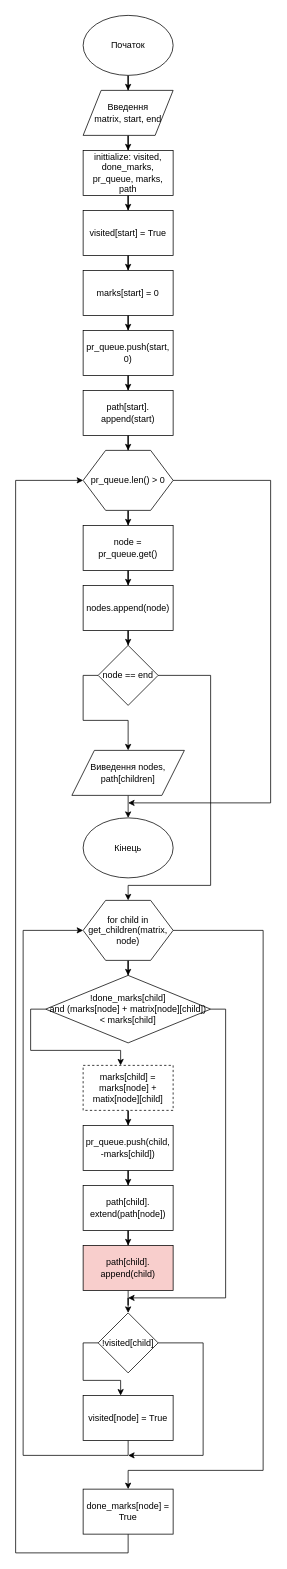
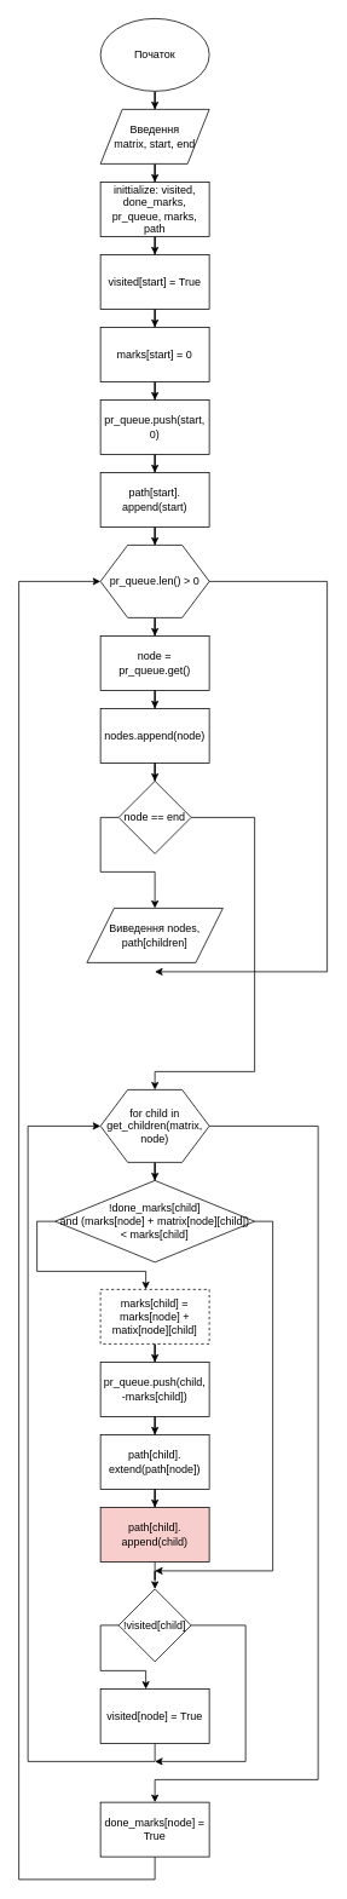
  <mxCell id="0" />
  <mxCell id="1" parent="0" />
  <mxCell id="2" value="" style="edgeStyle=orthogonalEdgeStyle;rounded=0;orthogonalLoop=1;jettySize=auto;html=1;" edge="1" parent="1" source="3" target="5"><mxGeometry relative="1" as="geometry" /></mxCell>
  <mxCell id="3" value="Початок" style="ellipse;whiteSpace=wrap;html=1;" vertex="1" parent="1"><mxGeometry x="110" y="20" width="120" height="80" as="geometry" /></mxCell>
  <mxCell id="4" value="" style="edgeStyle=orthogonalEdgeStyle;rounded=0;orthogonalLoop=1;jettySize=auto;html=1;" edge="1" parent="1" source="5" target="7"><mxGeometry relative="1" as="geometry" /></mxCell>
  <mxCell id="5" value="Введення matrix,&amp;nbsp;start, end" style="shape=parallelogram;perimeter=parallelogramPerimeter;whiteSpace=wrap;html=1;" vertex="1" parent="1"><mxGeometry x="110" y="120" width="120" height="60" as="geometry" /></mxCell>
  <mxCell id="6" value="" style="edgeStyle=orthogonalEdgeStyle;rounded=0;orthogonalLoop=1;jettySize=auto;html=1;" edge="1" parent="1" source="7" target="9"><mxGeometry relative="1" as="geometry" /></mxCell>
  <mxCell id="7" value="inittialize: visited, done_marks, pr_queue, marks, path" style="rounded=0;whiteSpace=wrap;html=1;" vertex="1" parent="1"><mxGeometry x="110" y="200" width="120" height="60" as="geometry" /></mxCell>
  <mxCell id="8" value="" style="edgeStyle=orthogonalEdgeStyle;rounded=0;orthogonalLoop=1;jettySize=auto;html=1;" edge="1" parent="1" source="9" target="11"><mxGeometry relative="1" as="geometry" /></mxCell>
  <mxCell id="9" value="visited[start] = True" style="rounded=0;whiteSpace=wrap;html=1;" vertex="1" parent="1"><mxGeometry x="110" y="280" width="120" height="60" as="geometry" /></mxCell>
  <mxCell id="10" value="" style="edgeStyle=orthogonalEdgeStyle;rounded=0;orthogonalLoop=1;jettySize=auto;html=1;" edge="1" parent="1" source="11" target="13"><mxGeometry relative="1" as="geometry" /></mxCell>
  <mxCell id="11" value="marks[start] = 0" style="rounded=0;whiteSpace=wrap;html=1;" vertex="1" parent="1"><mxGeometry x="110" y="360" width="120" height="60" as="geometry" /></mxCell>
  <mxCell id="12" value="" style="edgeStyle=orthogonalEdgeStyle;rounded=0;orthogonalLoop=1;jettySize=auto;html=1;" edge="1" parent="1" source="13" target="15"><mxGeometry relative="1" as="geometry" /></mxCell>
  <mxCell id="13" value="pr_queue.push(start, 0)" style="rounded=0;whiteSpace=wrap;html=1;" vertex="1" parent="1"><mxGeometry x="110" y="440" width="120" height="60" as="geometry" /></mxCell>
  <mxCell id="14" value="" style="edgeStyle=orthogonalEdgeStyle;rounded=0;orthogonalLoop=1;jettySize=auto;html=1;" edge="1" parent="1" source="15" target="18"><mxGeometry relative="1" as="geometry" /></mxCell>
  <mxCell id="15" value="path[start].&lt;br&gt;append(start)" style="rounded=0;whiteSpace=wrap;html=1;" vertex="1" parent="1"><mxGeometry x="110" y="520" width="120" height="60" as="geometry" /></mxCell>
  <mxCell id="16" value="" style="edgeStyle=orthogonalEdgeStyle;rounded=0;orthogonalLoop=1;jettySize=auto;html=1;" edge="1" parent="1" source="18" target="20"><mxGeometry relative="1" as="geometry" /></mxCell>
  <mxCell id="17" style="edgeStyle=orthogonalEdgeStyle;rounded=0;orthogonalLoop=1;jettySize=auto;html=1;exitX=1;exitY=0.5;exitDx=0;exitDy=0;" edge="1" parent="1" source="18"><mxGeometry relative="1" as="geometry"><mxPoint x="170" y="1070" as="targetPoint" /><Array as="points"><mxPoint x="360" y="640" /><mxPoint x="360" y="1070" /></Array></mxGeometry></mxCell>
  <mxCell id="18" value="pr_queue.len() &amp;gt; 0" style="shape=hexagon;perimeter=hexagonPerimeter2;whiteSpace=wrap;html=1;" vertex="1" parent="1"><mxGeometry x="110" y="600" width="120" height="80" as="geometry" /></mxCell>
  <mxCell id="19" value="" style="edgeStyle=orthogonalEdgeStyle;rounded=0;orthogonalLoop=1;jettySize=auto;html=1;" edge="1" parent="1" source="20" target="22"><mxGeometry relative="1" as="geometry" /></mxCell>
  <mxCell id="20" value="node = pr_queue.get()" style="rounded=0;whiteSpace=wrap;html=1;" vertex="1" parent="1"><mxGeometry x="110" y="700" width="120" height="60" as="geometry" /></mxCell>
  <mxCell id="21" value="" style="edgeStyle=orthogonalEdgeStyle;rounded=0;orthogonalLoop=1;jettySize=auto;html=1;" edge="1" parent="1" source="22" target="25"><mxGeometry relative="1" as="geometry" /></mxCell>
  <mxCell id="22" value="nodes.append(node)" style="rounded=0;whiteSpace=wrap;html=1;" vertex="1" parent="1"><mxGeometry x="110" y="780" width="120" height="60" as="geometry" /></mxCell>
  <mxCell id="23" style="edgeStyle=orthogonalEdgeStyle;rounded=0;orthogonalLoop=1;jettySize=auto;html=1;exitX=0;exitY=0.5;exitDx=0;exitDy=0;entryX=0.5;entryY=0;entryDx=0;entryDy=0;" edge="1" parent="1" source="25" target="27"><mxGeometry relative="1" as="geometry"><mxPoint x="180" y="990" as="targetPoint" /><Array as="points"><mxPoint x="110" y="900" /><mxPoint x="110" y="960" /><mxPoint x="170" y="960" /></Array></mxGeometry></mxCell>
  <mxCell id="24" style="edgeStyle=orthogonalEdgeStyle;rounded=0;orthogonalLoop=1;jettySize=auto;html=1;exitX=1;exitY=0.5;exitDx=0;exitDy=0;entryX=0.5;entryY=0;entryDx=0;entryDy=0;" edge="1" parent="1" source="25" target="31"><mxGeometry relative="1" as="geometry"><mxPoint x="270" y="1190" as="targetPoint" /><Array as="points"><mxPoint x="280" y="900" /><mxPoint x="280" y="1180" /><mxPoint x="170" y="1180" /></Array></mxGeometry></mxCell>
  <mxCell id="25" value="node == end" style="rhombus;whiteSpace=wrap;html=1;" vertex="1" parent="1"><mxGeometry x="130" y="860" width="80" height="80" as="geometry" /></mxCell>
- <mxCell id="26" style="edgeStyle=orthogonalEdgeStyle;rounded=0;orthogonalLoop=1;jettySize=auto;html=1;exitX=0.5;exitY=1;exitDx=0;exitDy=0;entryX=0.5;entryY=0;entryDx=0;entryDy=0;" edge="1" parent="1" source="27" target="28"><mxGeometry relative="1" as="geometry" /></mxCell>
  <mxCell id="27" value="Виведення nodes,&lt;br&gt;path[children]" style="shape=parallelogram;perimeter=parallelogramPerimeter;whiteSpace=wrap;html=1;" vertex="1" parent="1"><mxGeometry x="95" y="1000" width="150" height="60" as="geometry" /></mxCell>
- <mxCell id="28" value="Кінець" style="ellipse;whiteSpace=wrap;html=1;" vertex="1" parent="1"><mxGeometry x="110" y="1090" width="120" height="80" as="geometry" /></mxCell>
  <mxCell id="29" value="" style="edgeStyle=orthogonalEdgeStyle;rounded=0;orthogonalLoop=1;jettySize=auto;html=1;" edge="1" parent="1" source="31" target="34"><mxGeometry relative="1" as="geometry" /></mxCell>
  <mxCell id="30" style="edgeStyle=orthogonalEdgeStyle;rounded=0;orthogonalLoop=1;jettySize=auto;html=1;exitX=1;exitY=0.5;exitDx=0;exitDy=0;entryX=0.5;entryY=0;entryDx=0;entryDy=0;" edge="1" parent="1" source="31" target="49"><mxGeometry relative="1" as="geometry"><mxPoint x="320" y="1950" as="targetPoint" /><Array as="points"><mxPoint x="350" y="1240" /><mxPoint x="350" y="1960" /><mxPoint x="170" y="1960" /></Array></mxGeometry></mxCell>
  <mxCell id="31" value="for child in get_children(matrix, node)" style="shape=hexagon;perimeter=hexagonPerimeter2;whiteSpace=wrap;html=1;" vertex="1" parent="1"><mxGeometry x="110" y="1200" width="120" height="80" as="geometry" /></mxCell>
  <mxCell id="32" style="edgeStyle=orthogonalEdgeStyle;rounded=0;orthogonalLoop=1;jettySize=auto;html=1;exitX=0;exitY=0.5;exitDx=0;exitDy=0;" edge="1" parent="1" source="34" target="36"><mxGeometry relative="1" as="geometry"><mxPoint x="160" y="1410" as="targetPoint" /><Array as="points"><mxPoint x="40" y="1345" /><mxPoint x="40" y="1400" /><mxPoint x="160" y="1400" /></Array></mxGeometry></mxCell>
  <mxCell id="33" style="edgeStyle=orthogonalEdgeStyle;rounded=0;orthogonalLoop=1;jettySize=auto;html=1;exitX=1;exitY=0.5;exitDx=0;exitDy=0;" edge="1" parent="1" source="34"><mxGeometry relative="1" as="geometry"><mxPoint x="170" y="1730" as="targetPoint" /><Array as="points"><mxPoint x="300" y="1345" /><mxPoint x="300" y="1730" /></Array></mxGeometry></mxCell>
  <mxCell id="34" value="!done_marks[child] &lt;br&gt;and (marks[node] + matrix[node][child]) &lt;br&gt;&amp;lt; marks[child]" style="rhombus;whiteSpace=wrap;html=1;" vertex="1" parent="1"><mxGeometry x="60" y="1300" width="220" height="90" as="geometry" /></mxCell>
  <mxCell id="35" value="" style="edgeStyle=orthogonalEdgeStyle;rounded=0;orthogonalLoop=1;jettySize=auto;html=1;" edge="1" parent="1" source="36" target="38"><mxGeometry relative="1" as="geometry" /></mxCell>
  <mxCell id="36" value="marks[child] = marks[node] + matix[node][child]" style="rounded=0;whiteSpace=wrap;html=1;dashed=1;" vertex="1" parent="1"><mxGeometry x="110" y="1420" width="120" height="60" as="geometry" /></mxCell>
  <mxCell id="37" value="" style="edgeStyle=orthogonalEdgeStyle;rounded=0;orthogonalLoop=1;jettySize=auto;html=1;" edge="1" parent="1" source="38" target="40"><mxGeometry relative="1" as="geometry" /></mxCell>
  <mxCell id="38" value="pr_queue.push(child, -marks[child])" style="rounded=0;whiteSpace=wrap;html=1;" vertex="1" parent="1"><mxGeometry x="110" y="1500" width="120" height="60" as="geometry" /></mxCell>
  <mxCell id="39" value="" style="edgeStyle=orthogonalEdgeStyle;rounded=0;orthogonalLoop=1;jettySize=auto;html=1;" edge="1" parent="1" source="40" target="42"><mxGeometry relative="1" as="geometry" /></mxCell>
  <mxCell id="40" value="path[child].&lt;br&gt;extend(path[node])" style="rounded=0;whiteSpace=wrap;html=1;" vertex="1" parent="1"><mxGeometry x="110" y="1580" width="120" height="60" as="geometry" /></mxCell>
  <mxCell id="41" value="" style="edgeStyle=orthogonalEdgeStyle;rounded=0;orthogonalLoop=1;jettySize=auto;html=1;" edge="1" parent="1" source="42" target="45"><mxGeometry relative="1" as="geometry" /></mxCell>
  <mxCell id="42" value="path[child].&lt;br&gt;append(child)" style="rounded=0;whiteSpace=wrap;html=1;fillColor=#f8cecc;" vertex="1" parent="1"><mxGeometry x="110" y="1660" width="120" height="60" as="geometry" /></mxCell>
  <mxCell id="43" style="edgeStyle=orthogonalEdgeStyle;rounded=0;orthogonalLoop=1;jettySize=auto;html=1;exitX=0;exitY=0.5;exitDx=0;exitDy=0;entryX=0.417;entryY=0.003;entryDx=0;entryDy=0;entryPerimeter=0;" edge="1" parent="1" source="45" target="47"><mxGeometry relative="1" as="geometry"><mxPoint x="160" y="1850" as="targetPoint" /><Array as="points"><mxPoint x="110" y="1790" /><mxPoint x="110" y="1840" /><mxPoint x="160" y="1840" /></Array></mxGeometry></mxCell>
  <mxCell id="44" style="edgeStyle=orthogonalEdgeStyle;rounded=0;orthogonalLoop=1;jettySize=auto;html=1;" edge="1" parent="1" source="45"><mxGeometry relative="1" as="geometry"><mxPoint x="170" y="1940" as="targetPoint" /><Array as="points"><mxPoint x="270" y="1790" /><mxPoint x="270" y="1940" /></Array></mxGeometry></mxCell>
  <mxCell id="45" value="!visited[child]" style="rhombus;whiteSpace=wrap;html=1;" vertex="1" parent="1"><mxGeometry x="130" y="1750" width="80" height="80" as="geometry" /></mxCell>
  <mxCell id="46" style="edgeStyle=orthogonalEdgeStyle;rounded=0;orthogonalLoop=1;jettySize=auto;html=1;exitX=0.5;exitY=1;exitDx=0;exitDy=0;entryX=0;entryY=0.5;entryDx=0;entryDy=0;" edge="1" parent="1" source="47" target="31"><mxGeometry relative="1" as="geometry"><mxPoint x="30" y="1240" as="targetPoint" /><Array as="points"><mxPoint x="170" y="1940" /><mxPoint x="30" y="1940" /><mxPoint x="30" y="1240" /></Array></mxGeometry></mxCell>
  <mxCell id="47" value="visited[node] = True" style="rounded=0;whiteSpace=wrap;html=1;" vertex="1" parent="1"><mxGeometry x="110" y="1860" width="120" height="60" as="geometry" /></mxCell>
  <mxCell id="48" style="edgeStyle=orthogonalEdgeStyle;rounded=0;orthogonalLoop=1;jettySize=auto;html=1;exitX=0.5;exitY=1;exitDx=0;exitDy=0;entryX=0;entryY=0.5;entryDx=0;entryDy=0;" edge="1" parent="1" source="49" target="18"><mxGeometry relative="1" as="geometry"><mxPoint x="20" y="640" as="targetPoint" /><Array as="points"><mxPoint x="170" y="2070" /><mxPoint x="20" y="2070" /><mxPoint x="20" y="640" /></Array></mxGeometry></mxCell>
  <mxCell id="49" value="done_marks[node] = True" style="rounded=0;whiteSpace=wrap;html=1;" vertex="1" parent="1"><mxGeometry x="110" y="1985" width="120" height="60" as="geometry" /></mxCell>
